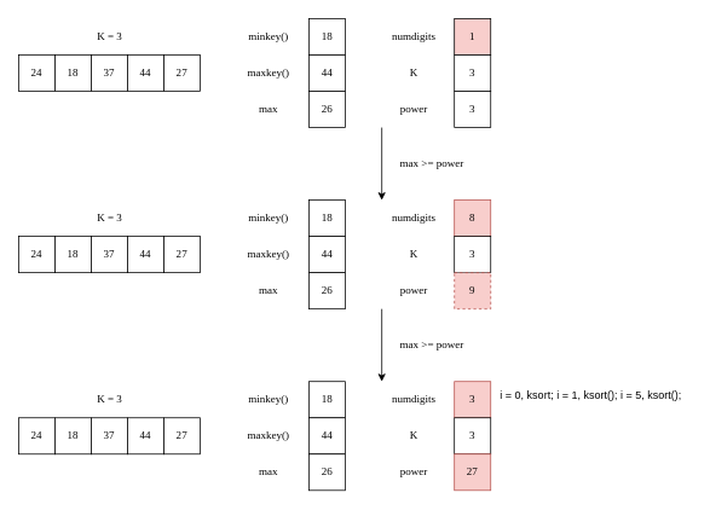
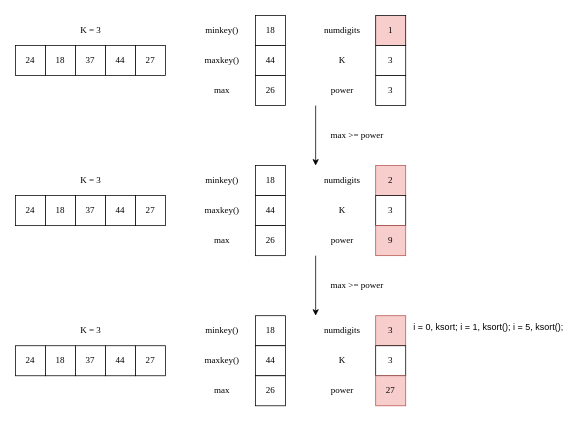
  <mxCell id="0" />
  <mxCell id="1" parent="0" />
  <mxCell id="2" value="24" style="rounded=0;whiteSpace=wrap;html=1;fontFamily=Verdana;" vertex="1" parent="1"><mxGeometry x="20" y="60" width="40" height="40" as="geometry" /></mxCell>
  <mxCell id="3" value="18" style="rounded=0;whiteSpace=wrap;html=1;fontFamily=Verdana;" vertex="1" parent="1"><mxGeometry x="60" y="60" width="40" height="40" as="geometry" /></mxCell>
  <mxCell id="4" value="37" style="rounded=0;whiteSpace=wrap;html=1;fontFamily=Verdana;" vertex="1" parent="1"><mxGeometry x="100" y="60" width="40" height="40" as="geometry" /></mxCell>
  <mxCell id="5" value="44" style="rounded=0;whiteSpace=wrap;html=1;fontFamily=Verdana;" vertex="1" parent="1"><mxGeometry x="140" y="60" width="40" height="40" as="geometry" /></mxCell>
  <mxCell id="6" value="27" style="rounded=0;whiteSpace=wrap;html=1;fontFamily=Verdana;" vertex="1" parent="1"><mxGeometry x="180" y="60" width="40" height="40" as="geometry" /></mxCell>
  <mxCell id="7" value="18" style="rounded=0;whiteSpace=wrap;html=1;fontFamily=Verdana;" vertex="1" parent="1"><mxGeometry x="340" y="20" width="40" height="40" as="geometry" /></mxCell>
  <mxCell id="8" value="minkey()" style="text;html=1;align=center;verticalAlign=middle;resizable=0;points=[];autosize=1;fontFamily=Verdana;" vertex="1" parent="1"><mxGeometry x="260" y="30" width="70" height="20" as="geometry" /></mxCell>
  <mxCell id="9" value="44" style="rounded=0;whiteSpace=wrap;html=1;fontFamily=Verdana;" vertex="1" parent="1"><mxGeometry x="340" y="60" width="40" height="40" as="geometry" /></mxCell>
  <mxCell id="10" value="maxkey()" style="text;html=1;align=center;verticalAlign=middle;resizable=0;points=[];autosize=1;fontFamily=Verdana;" vertex="1" parent="1"><mxGeometry x="260" y="70" width="70" height="20" as="geometry" /></mxCell>
  <mxCell id="11" value="K = 3" style="text;html=1;align=center;verticalAlign=middle;resizable=0;points=[];autosize=1;fontFamily=Verdana;" vertex="1" parent="1"><mxGeometry x="95" y="30" width="50" height="20" as="geometry" /></mxCell>
  <mxCell id="12" value="26" style="rounded=0;whiteSpace=wrap;html=1;fontFamily=Verdana;" vertex="1" parent="1"><mxGeometry x="340" y="100" width="40" height="40" as="geometry" /></mxCell>
  <mxCell id="13" value="max&lt;br&gt;" style="text;html=1;align=center;verticalAlign=middle;resizable=0;points=[];autosize=1;fontFamily=Verdana;" vertex="1" parent="1"><mxGeometry x="275" y="110" width="40" height="20" as="geometry" /></mxCell>
  <mxCell id="14" value="1" style="rounded=0;whiteSpace=wrap;html=1;fontFamily=Verdana;fillColor=#f8cecc;" vertex="1" parent="1"><mxGeometry x="500" y="20" width="40" height="40" as="geometry" /></mxCell>
  <mxCell id="15" value="numdigits" style="text;html=1;align=center;verticalAlign=middle;resizable=0;points=[];autosize=1;fontFamily=Verdana;" vertex="1" parent="1"><mxGeometry x="420" y="30" width="70" height="20" as="geometry" /></mxCell>
  <mxCell id="16" value="3" style="rounded=0;whiteSpace=wrap;html=1;fontFamily=Verdana;" vertex="1" parent="1"><mxGeometry x="500" y="60" width="40" height="40" as="geometry" /></mxCell>
  <mxCell id="17" value="K" style="text;html=1;align=center;verticalAlign=middle;resizable=0;points=[];autosize=1;fontFamily=Verdana;" vertex="1" parent="1"><mxGeometry x="445" y="70" width="20" height="20" as="geometry" /></mxCell>
  <mxCell id="18" value="3" style="rounded=0;whiteSpace=wrap;html=1;fontFamily=Verdana;" vertex="1" parent="1"><mxGeometry x="500" y="100" width="40" height="40" as="geometry" /></mxCell>
  <mxCell id="19" value="power" style="text;html=1;align=center;verticalAlign=middle;resizable=0;points=[];autosize=1;fontFamily=Verdana;" vertex="1" parent="1"><mxGeometry x="430" y="110" width="50" height="20" as="geometry" /></mxCell>
  <mxCell id="20" value="max &amp;gt;= power" style="text;html=1;align=center;verticalAlign=middle;resizable=0;points=[];autosize=1;fontFamily=Verdana;" vertex="1" parent="1"><mxGeometry x="420" y="170" width="110" height="20" as="geometry" /></mxCell>
  <mxCell id="21" value="18" style="rounded=0;whiteSpace=wrap;html=1;fontFamily=Verdana;" vertex="1" parent="1"><mxGeometry x="340" y="220" width="40" height="40" as="geometry" /></mxCell>
  <mxCell id="22" value="minkey()" style="text;html=1;align=center;verticalAlign=middle;resizable=0;points=[];autosize=1;fontFamily=Verdana;" vertex="1" parent="1"><mxGeometry x="260" y="230" width="70" height="20" as="geometry" /></mxCell>
  <mxCell id="23" value="44" style="rounded=0;whiteSpace=wrap;html=1;fontFamily=Verdana;" vertex="1" parent="1"><mxGeometry x="340" y="260" width="40" height="40" as="geometry" /></mxCell>
  <mxCell id="24" value="maxkey()" style="text;html=1;align=center;verticalAlign=middle;resizable=0;points=[];autosize=1;fontFamily=Verdana;" vertex="1" parent="1"><mxGeometry x="260" y="270" width="70" height="20" as="geometry" /></mxCell>
  <mxCell id="25" value="26" style="rounded=0;whiteSpace=wrap;html=1;fontFamily=Verdana;" vertex="1" parent="1"><mxGeometry x="340" y="300" width="40" height="40" as="geometry" /></mxCell>
  <mxCell id="26" value="max&lt;br&gt;" style="text;html=1;align=center;verticalAlign=middle;resizable=0;points=[];autosize=1;fontFamily=Verdana;" vertex="1" parent="1"><mxGeometry x="275" y="310" width="40" height="20" as="geometry" /></mxCell>
- <mxCell id="27" value="8" style="rounded=0;whiteSpace=wrap;html=1;fontFamily=Verdana;fillColor=#f8cecc;strokeColor=#b85450;" vertex="1" parent="1"><mxGeometry x="500" y="220" width="40" height="40" as="geometry" /></mxCell>
+ <mxCell id="27" value="2" style="rounded=0;whiteSpace=wrap;html=1;fontFamily=Verdana;fillColor=#f8cecc;strokeColor=#b85450;" vertex="1" parent="1"><mxGeometry x="500" y="220" width="40" height="40" as="geometry" /></mxCell>
  <mxCell id="28" value="numdigits" style="text;html=1;align=center;verticalAlign=middle;resizable=0;points=[];autosize=1;fontFamily=Verdana;" vertex="1" parent="1"><mxGeometry x="420" y="230" width="70" height="20" as="geometry" /></mxCell>
  <mxCell id="29" value="3" style="rounded=0;whiteSpace=wrap;html=1;fontFamily=Verdana;" vertex="1" parent="1"><mxGeometry x="500" y="260" width="40" height="40" as="geometry" /></mxCell>
  <mxCell id="30" value="K" style="text;html=1;align=center;verticalAlign=middle;resizable=0;points=[];autosize=1;fontFamily=Verdana;" vertex="1" parent="1"><mxGeometry x="445" y="270" width="20" height="20" as="geometry" /></mxCell>
- <mxCell id="31" value="9" style="rounded=0;whiteSpace=wrap;html=1;fontFamily=Verdana;fillColor=#f8cecc;strokeColor=#b85450;dashed=1;" vertex="1" parent="1"><mxGeometry x="500" y="300" width="40" height="40" as="geometry" /></mxCell>
+ <mxCell id="31" value="9" style="rounded=0;whiteSpace=wrap;html=1;fontFamily=Verdana;fillColor=#f8cecc;strokeColor=#b85450;" vertex="1" parent="1"><mxGeometry x="500" y="300" width="40" height="40" as="geometry" /></mxCell>
  <mxCell id="32" value="power" style="text;html=1;align=center;verticalAlign=middle;resizable=0;points=[];autosize=1;fontFamily=Verdana;" vertex="1" parent="1"><mxGeometry x="430" y="310" width="50" height="20" as="geometry" /></mxCell>
  <mxCell id="33" value="" style="endArrow=classic;html=1;fontFamily=Verdana;" edge="1" parent="1"><mxGeometry width="50" height="50" relative="1" as="geometry"><mxPoint x="420" y="140" as="sourcePoint" /><mxPoint x="420" y="220" as="targetPoint" /></mxGeometry></mxCell>
  <mxCell id="34" value="24" style="rounded=0;whiteSpace=wrap;html=1;fontFamily=Verdana;" vertex="1" parent="1"><mxGeometry x="20" y="260" width="40" height="40" as="geometry" /></mxCell>
  <mxCell id="35" value="18" style="rounded=0;whiteSpace=wrap;html=1;fontFamily=Verdana;" vertex="1" parent="1"><mxGeometry x="60" y="260" width="40" height="40" as="geometry" /></mxCell>
  <mxCell id="36" value="37" style="rounded=0;whiteSpace=wrap;html=1;fontFamily=Verdana;" vertex="1" parent="1"><mxGeometry x="100" y="260" width="40" height="40" as="geometry" /></mxCell>
  <mxCell id="37" value="44" style="rounded=0;whiteSpace=wrap;html=1;fontFamily=Verdana;" vertex="1" parent="1"><mxGeometry x="140" y="260" width="40" height="40" as="geometry" /></mxCell>
  <mxCell id="38" value="27" style="rounded=0;whiteSpace=wrap;html=1;fontFamily=Verdana;" vertex="1" parent="1"><mxGeometry x="180" y="260" width="40" height="40" as="geometry" /></mxCell>
  <mxCell id="39" value="K = 3" style="text;html=1;align=center;verticalAlign=middle;resizable=0;points=[];autosize=1;fontFamily=Verdana;" vertex="1" parent="1"><mxGeometry x="95" y="230" width="50" height="20" as="geometry" /></mxCell>
  <mxCell id="40" value="i = 0, ksort; i = 1, ksort(); i = 5, ksort();" style="text;html=1;align=center;verticalAlign=middle;resizable=0;points=[];autosize=1;" vertex="1" parent="1"><mxGeometry x="540" y="425" width="220" height="20" as="geometry" /></mxCell>
  <mxCell id="41" value="max &amp;gt;= power" style="text;html=1;align=center;verticalAlign=middle;resizable=0;points=[];autosize=1;fontFamily=Verdana;" vertex="1" parent="1"><mxGeometry x="420" y="370" width="110" height="20" as="geometry" /></mxCell>
  <mxCell id="42" value="18" style="rounded=0;whiteSpace=wrap;html=1;fontFamily=Verdana;" vertex="1" parent="1"><mxGeometry x="340" y="420" width="40" height="40" as="geometry" /></mxCell>
  <mxCell id="43" value="minkey()" style="text;html=1;align=center;verticalAlign=middle;resizable=0;points=[];autosize=1;fontFamily=Verdana;" vertex="1" parent="1"><mxGeometry x="260" y="430" width="70" height="20" as="geometry" /></mxCell>
  <mxCell id="44" value="44" style="rounded=0;whiteSpace=wrap;html=1;fontFamily=Verdana;" vertex="1" parent="1"><mxGeometry x="340" y="460" width="40" height="40" as="geometry" /></mxCell>
  <mxCell id="45" value="maxkey()" style="text;html=1;align=center;verticalAlign=middle;resizable=0;points=[];autosize=1;fontFamily=Verdana;" vertex="1" parent="1"><mxGeometry x="260" y="470" width="70" height="20" as="geometry" /></mxCell>
  <mxCell id="46" value="26" style="rounded=0;whiteSpace=wrap;html=1;fontFamily=Verdana;" vertex="1" parent="1"><mxGeometry x="340" y="500" width="40" height="40" as="geometry" /></mxCell>
  <mxCell id="47" value="max&lt;br&gt;" style="text;html=1;align=center;verticalAlign=middle;resizable=0;points=[];autosize=1;fontFamily=Verdana;" vertex="1" parent="1"><mxGeometry x="275" y="510" width="40" height="20" as="geometry" /></mxCell>
  <mxCell id="48" value="3" style="rounded=0;whiteSpace=wrap;html=1;fontFamily=Verdana;fillColor=#f8cecc;strokeColor=#b85450;" vertex="1" parent="1"><mxGeometry x="500" y="420" width="40" height="40" as="geometry" /></mxCell>
  <mxCell id="49" value="numdigits" style="text;html=1;align=center;verticalAlign=middle;resizable=0;points=[];autosize=1;fontFamily=Verdana;" vertex="1" parent="1"><mxGeometry x="420" y="430" width="70" height="20" as="geometry" /></mxCell>
  <mxCell id="50" value="3" style="rounded=0;whiteSpace=wrap;html=1;fontFamily=Verdana;" vertex="1" parent="1"><mxGeometry x="500" y="460" width="40" height="40" as="geometry" /></mxCell>
  <mxCell id="51" value="K" style="text;html=1;align=center;verticalAlign=middle;resizable=0;points=[];autosize=1;fontFamily=Verdana;" vertex="1" parent="1"><mxGeometry x="445" y="470" width="20" height="20" as="geometry" /></mxCell>
  <mxCell id="52" value="27" style="rounded=0;whiteSpace=wrap;html=1;fontFamily=Verdana;fillColor=#f8cecc;strokeColor=#b85450;" vertex="1" parent="1"><mxGeometry x="500" y="500" width="40" height="40" as="geometry" /></mxCell>
  <mxCell id="53" value="power" style="text;html=1;align=center;verticalAlign=middle;resizable=0;points=[];autosize=1;fontFamily=Verdana;" vertex="1" parent="1"><mxGeometry x="430" y="510" width="50" height="20" as="geometry" /></mxCell>
  <mxCell id="54" value="" style="endArrow=classic;html=1;fontFamily=Verdana;" edge="1" parent="1"><mxGeometry width="50" height="50" relative="1" as="geometry"><mxPoint x="420" y="340" as="sourcePoint" /><mxPoint x="420" y="420" as="targetPoint" /></mxGeometry></mxCell>
  <mxCell id="55" value="24" style="rounded=0;whiteSpace=wrap;html=1;fontFamily=Verdana;" vertex="1" parent="1"><mxGeometry x="20" y="460" width="40" height="40" as="geometry" /></mxCell>
  <mxCell id="56" value="18" style="rounded=0;whiteSpace=wrap;html=1;fontFamily=Verdana;" vertex="1" parent="1"><mxGeometry x="60" y="460" width="40" height="40" as="geometry" /></mxCell>
  <mxCell id="57" value="37" style="rounded=0;whiteSpace=wrap;html=1;fontFamily=Verdana;" vertex="1" parent="1"><mxGeometry x="100" y="460" width="40" height="40" as="geometry" /></mxCell>
  <mxCell id="58" value="44" style="rounded=0;whiteSpace=wrap;html=1;fontFamily=Verdana;" vertex="1" parent="1"><mxGeometry x="140" y="460" width="40" height="40" as="geometry" /></mxCell>
  <mxCell id="59" value="27" style="rounded=0;whiteSpace=wrap;html=1;fontFamily=Verdana;" vertex="1" parent="1"><mxGeometry x="180" y="460" width="40" height="40" as="geometry" /></mxCell>
  <mxCell id="60" value="K = 3" style="text;html=1;align=center;verticalAlign=middle;resizable=0;points=[];autosize=1;fontFamily=Verdana;" vertex="1" parent="1"><mxGeometry x="95" y="430" width="50" height="20" as="geometry" /></mxCell>
